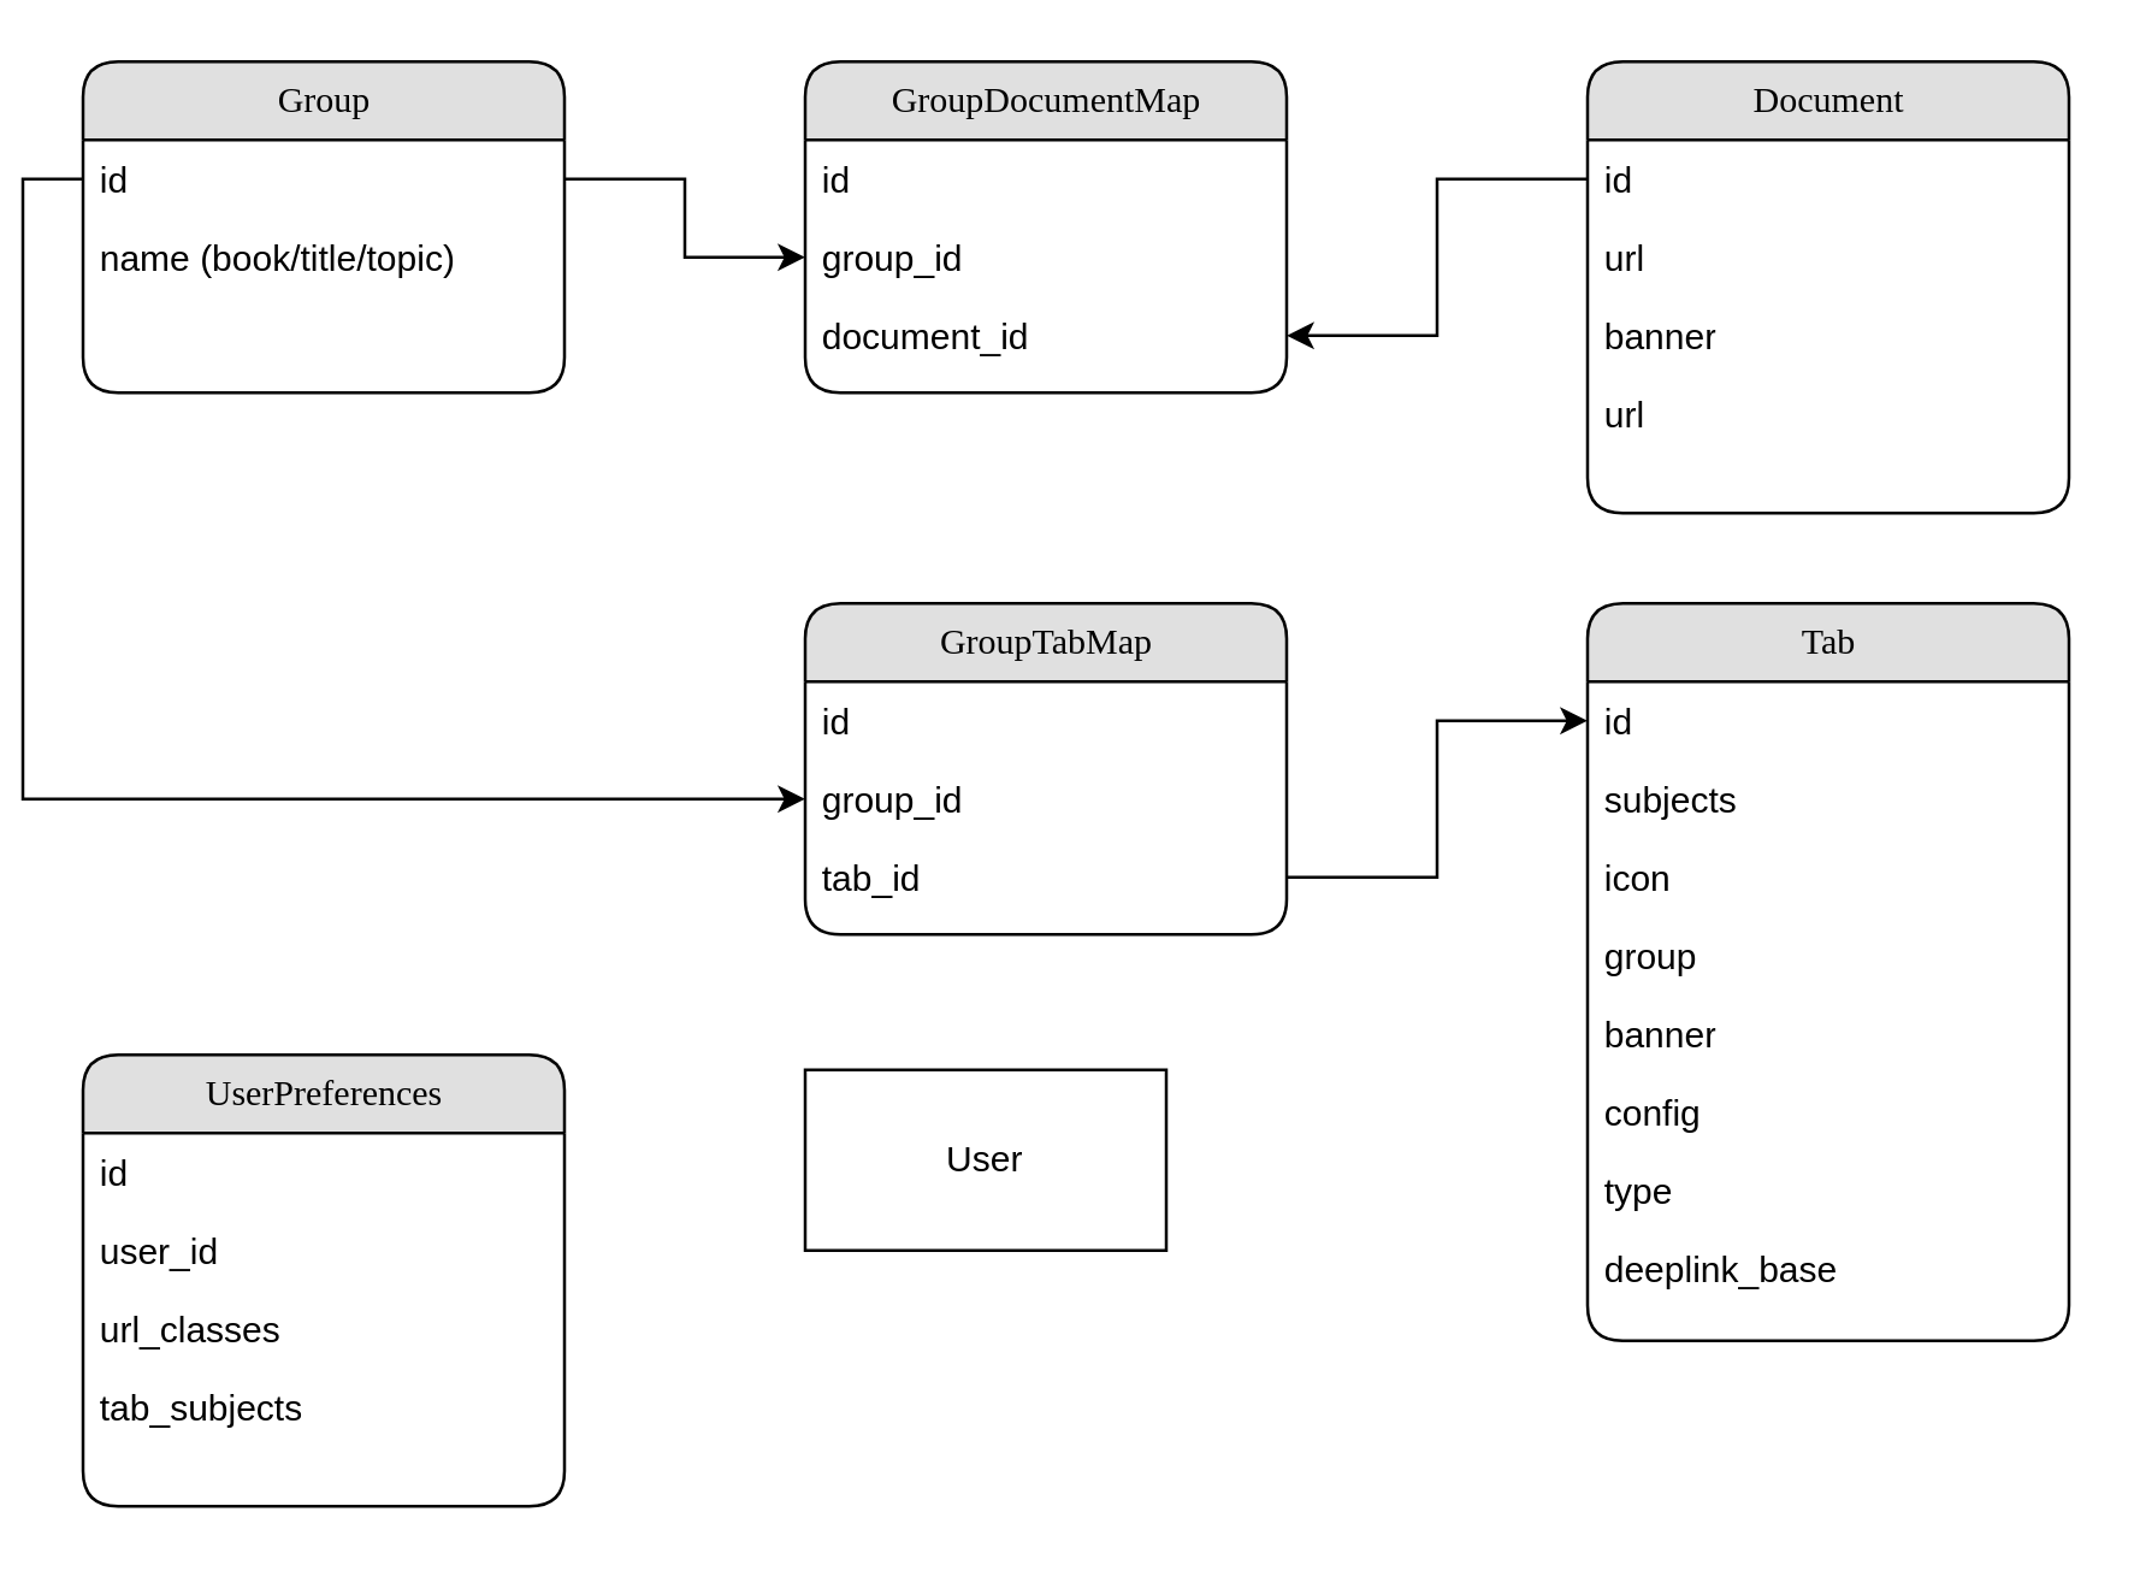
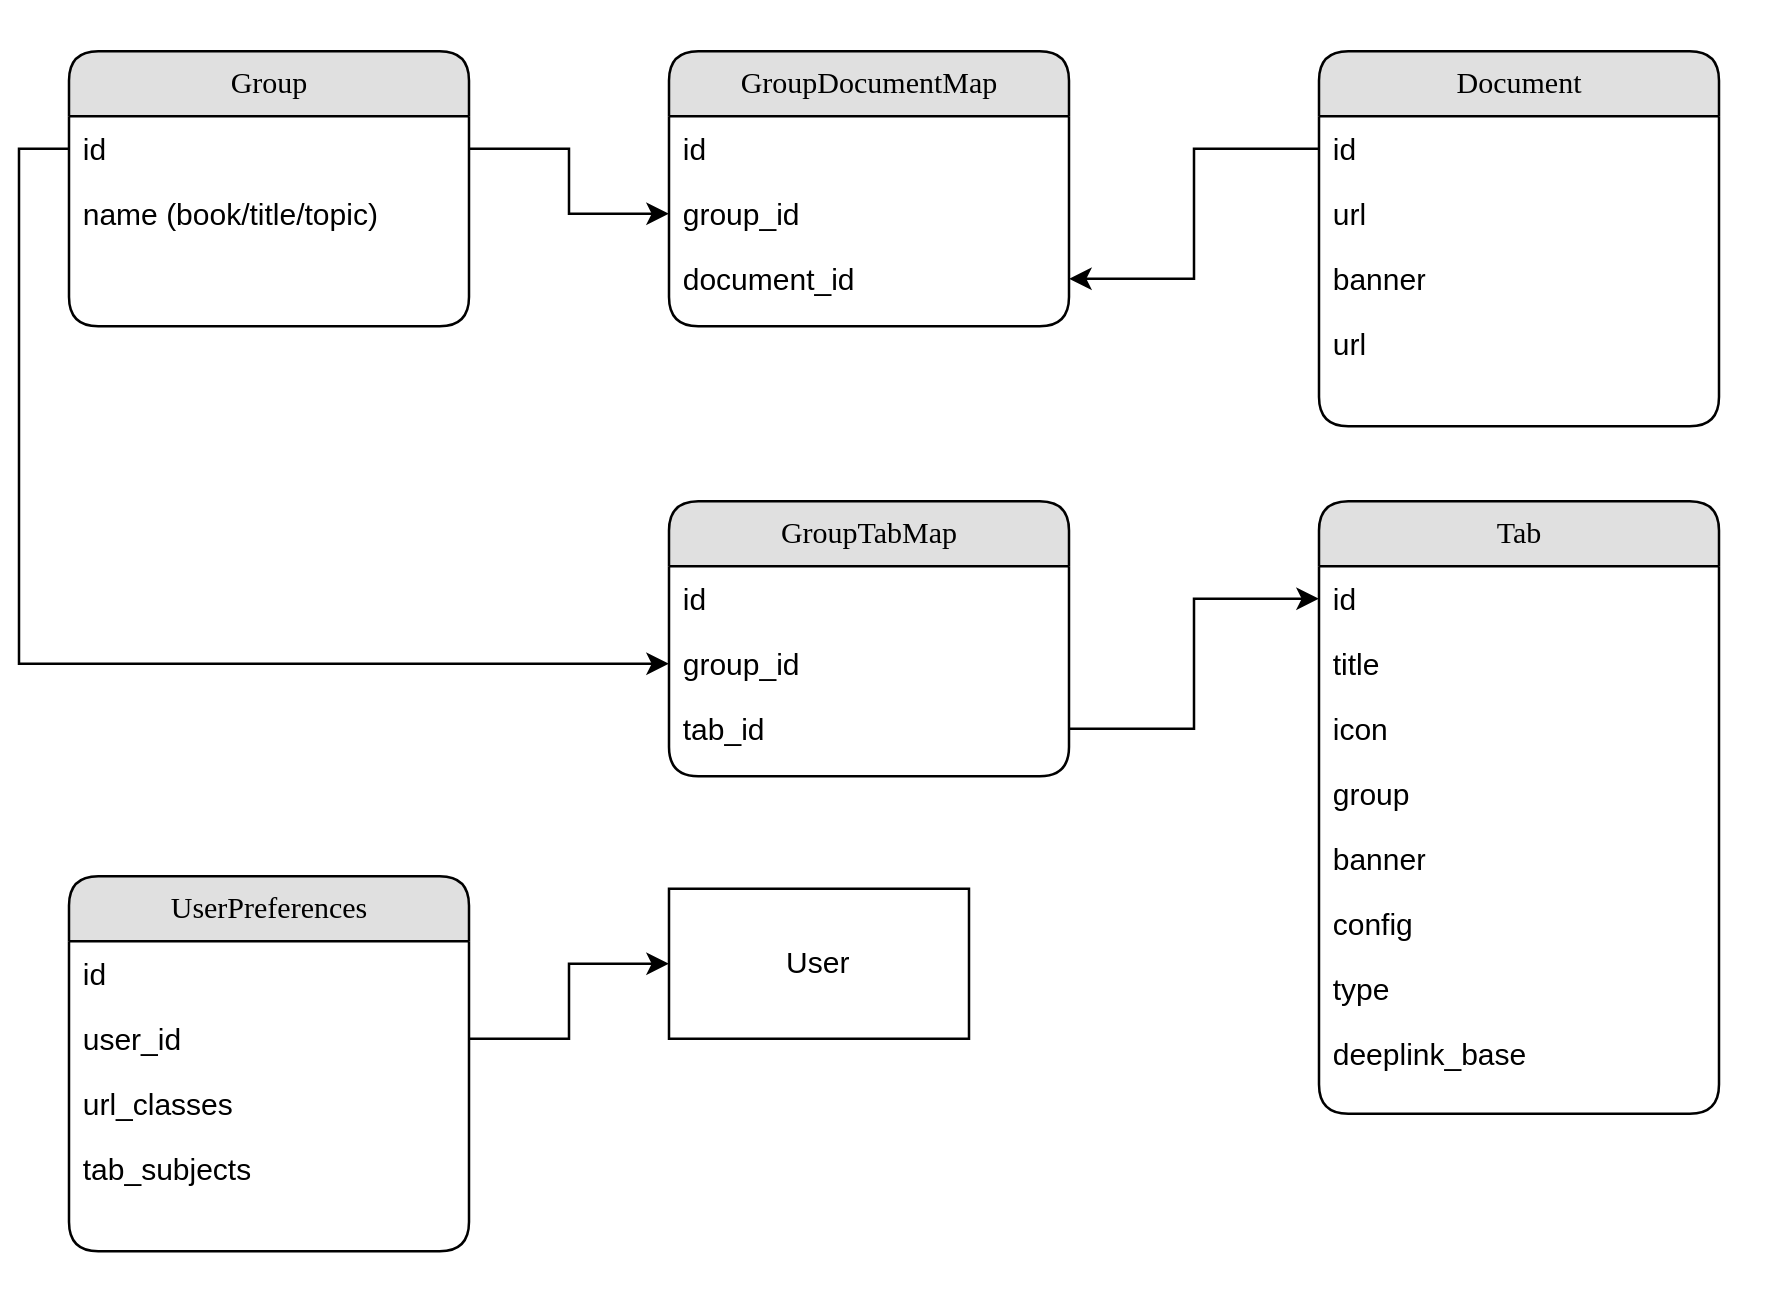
  <mxCell id="0" />
  <mxCell id="1" parent="0" />
  <mxCell id="2" value="Document" style="swimlane;html=1;fontStyle=0;childLayout=stackLayout;horizontal=1;startSize=26;fillColor=#e0e0e0;horizontalStack=0;resizeParent=1;resizeLast=0;collapsible=1;marginBottom=0;swimlaneFillColor=#ffffff;align=center;rounded=1;shadow=0;comic=0;labelBackgroundColor=none;strokeWidth=1;fontFamily=Verdana;fontSize=12" parent="1" vertex="1"><mxGeometry x="520" y="20" width="160" height="150" as="geometry" /></mxCell>
  <mxCell id="3" value="id" style="text;html=1;strokeColor=none;fillColor=none;spacingLeft=4;spacingRight=4;whiteSpace=wrap;overflow=hidden;rotatable=0;points=[[0,0.5],[1,0.5]];portConstraint=eastwest;" parent="2" vertex="1"><mxGeometry y="26" width="160" height="26" as="geometry" /></mxCell>
  <mxCell id="4" value="url" style="text;html=1;strokeColor=none;fillColor=none;spacingLeft=4;spacingRight=4;whiteSpace=wrap;overflow=hidden;rotatable=0;points=[[0,0.5],[1,0.5]];portConstraint=eastwest;" parent="2" vertex="1"><mxGeometry y="52" width="160" height="26" as="geometry" /></mxCell>
  <mxCell id="5" value="banner" style="text;html=1;strokeColor=none;fillColor=none;spacingLeft=4;spacingRight=4;whiteSpace=wrap;overflow=hidden;rotatable=0;points=[[0,0.5],[1,0.5]];portConstraint=eastwest;" parent="2" vertex="1"><mxGeometry y="78" width="160" height="26" as="geometry" /></mxCell>
  <mxCell id="6" value="url" style="text;html=1;strokeColor=none;fillColor=none;spacingLeft=4;spacingRight=4;whiteSpace=wrap;overflow=hidden;rotatable=0;points=[[0,0.5],[1,0.5]];portConstraint=eastwest;" vertex="1" parent="2"><mxGeometry y="104" width="160" height="26" as="geometry" /></mxCell>
  <mxCell id="7" value="Group" style="swimlane;html=1;fontStyle=0;childLayout=stackLayout;horizontal=1;startSize=26;fillColor=#e0e0e0;horizontalStack=0;resizeParent=1;resizeLast=0;collapsible=1;marginBottom=0;swimlaneFillColor=#ffffff;align=center;rounded=1;shadow=0;comic=0;labelBackgroundColor=none;strokeWidth=1;fontFamily=Verdana;fontSize=12" vertex="1" parent="1"><mxGeometry x="20" y="20" width="160" height="110" as="geometry" /></mxCell>
  <mxCell id="8" value="id" style="text;html=1;strokeColor=none;fillColor=none;spacingLeft=4;spacingRight=4;whiteSpace=wrap;overflow=hidden;rotatable=0;points=[[0,0.5],[1,0.5]];portConstraint=eastwest;" vertex="1" parent="7"><mxGeometry y="26" width="160" height="26" as="geometry" /></mxCell>
  <mxCell id="9" value="name (book/title/topic)" style="text;html=1;strokeColor=none;fillColor=none;spacingLeft=4;spacingRight=4;whiteSpace=wrap;overflow=hidden;rotatable=0;points=[[0,0.5],[1,0.5]];portConstraint=eastwest;" vertex="1" parent="7"><mxGeometry y="52" width="160" height="26" as="geometry" /></mxCell>
  <mxCell id="10" value="GroupDocumentMap" style="swimlane;html=1;fontStyle=0;childLayout=stackLayout;horizontal=1;startSize=26;fillColor=#e0e0e0;horizontalStack=0;resizeParent=1;resizeLast=0;collapsible=1;marginBottom=0;swimlaneFillColor=#ffffff;align=center;rounded=1;shadow=0;comic=0;labelBackgroundColor=none;strokeWidth=1;fontFamily=Verdana;fontSize=12" vertex="1" parent="1"><mxGeometry x="260" y="20" width="160" height="110" as="geometry" /></mxCell>
  <mxCell id="11" value="id" style="text;html=1;strokeColor=none;fillColor=none;spacingLeft=4;spacingRight=4;whiteSpace=wrap;overflow=hidden;rotatable=0;points=[[0,0.5],[1,0.5]];portConstraint=eastwest;" vertex="1" parent="10"><mxGeometry y="26" width="160" height="26" as="geometry" /></mxCell>
  <mxCell id="12" value="group_id" style="text;html=1;strokeColor=none;fillColor=none;spacingLeft=4;spacingRight=4;whiteSpace=wrap;overflow=hidden;rotatable=0;points=[[0,0.5],[1,0.5]];portConstraint=eastwest;" vertex="1" parent="10"><mxGeometry y="52" width="160" height="26" as="geometry" /></mxCell>
  <mxCell id="13" value="document_id" style="text;html=1;strokeColor=none;fillColor=none;spacingLeft=4;spacingRight=4;whiteSpace=wrap;overflow=hidden;rotatable=0;points=[[0,0.5],[1,0.5]];portConstraint=eastwest;" vertex="1" parent="10"><mxGeometry y="78" width="160" height="26" as="geometry" /></mxCell>
  <mxCell id="14" value="Tab" style="swimlane;html=1;fontStyle=0;childLayout=stackLayout;horizontal=1;startSize=26;fillColor=#e0e0e0;horizontalStack=0;resizeParent=1;resizeLast=0;collapsible=1;marginBottom=0;swimlaneFillColor=#ffffff;align=center;rounded=1;shadow=0;comic=0;labelBackgroundColor=none;strokeWidth=1;fontFamily=Verdana;fontSize=12" vertex="1" parent="1"><mxGeometry x="520" y="200" width="160" height="245" as="geometry" /></mxCell>
  <mxCell id="15" value="id" style="text;html=1;strokeColor=none;fillColor=none;spacingLeft=4;spacingRight=4;whiteSpace=wrap;overflow=hidden;rotatable=0;points=[[0,0.5],[1,0.5]];portConstraint=eastwest;" vertex="1" parent="14"><mxGeometry y="26" width="160" height="26" as="geometry" /></mxCell>
- <mxCell id="16" value="subjects" style="text;html=1;strokeColor=none;fillColor=none;spacingLeft=4;spacingRight=4;whiteSpace=wrap;overflow=hidden;rotatable=0;points=[[0,0.5],[1,0.5]];portConstraint=eastwest;" vertex="1" parent="14"><mxGeometry y="52" width="160" height="26" as="geometry" /></mxCell>
+ <mxCell id="16" value="title" style="text;html=1;strokeColor=none;fillColor=none;spacingLeft=4;spacingRight=4;whiteSpace=wrap;overflow=hidden;rotatable=0;points=[[0,0.5],[1,0.5]];portConstraint=eastwest;" vertex="1" parent="14"><mxGeometry y="52" width="160" height="26" as="geometry" /></mxCell>
  <mxCell id="17" value="icon" style="text;html=1;strokeColor=none;fillColor=none;spacingLeft=4;spacingRight=4;whiteSpace=wrap;overflow=hidden;rotatable=0;points=[[0,0.5],[1,0.5]];portConstraint=eastwest;" vertex="1" parent="14"><mxGeometry y="78" width="160" height="26" as="geometry" /></mxCell>
  <mxCell id="18" value="group" style="text;html=1;strokeColor=none;fillColor=none;spacingLeft=4;spacingRight=4;whiteSpace=wrap;overflow=hidden;rotatable=0;points=[[0,0.5],[1,0.5]];portConstraint=eastwest;" vertex="1" parent="14"><mxGeometry y="104" width="160" height="26" as="geometry" /></mxCell>
  <mxCell id="19" value="banner" style="text;html=1;strokeColor=none;fillColor=none;spacingLeft=4;spacingRight=4;whiteSpace=wrap;overflow=hidden;rotatable=0;points=[[0,0.5],[1,0.5]];portConstraint=eastwest;" vertex="1" parent="14"><mxGeometry y="130" width="160" height="26" as="geometry" /></mxCell>
  <mxCell id="20" value="config" style="text;html=1;strokeColor=none;fillColor=none;spacingLeft=4;spacingRight=4;whiteSpace=wrap;overflow=hidden;rotatable=0;points=[[0,0.5],[1,0.5]];portConstraint=eastwest;" vertex="1" parent="14"><mxGeometry y="156" width="160" height="26" as="geometry" /></mxCell>
  <mxCell id="21" value="type" style="text;html=1;strokeColor=none;fillColor=none;spacingLeft=4;spacingRight=4;whiteSpace=wrap;overflow=hidden;rotatable=0;points=[[0,0.5],[1,0.5]];portConstraint=eastwest;" vertex="1" parent="14"><mxGeometry y="182" width="160" height="26" as="geometry" /></mxCell>
  <mxCell id="22" value="deeplink_base" style="text;html=1;strokeColor=none;fillColor=none;spacingLeft=4;spacingRight=4;whiteSpace=wrap;overflow=hidden;rotatable=0;points=[[0,0.5],[1,0.5]];portConstraint=eastwest;" vertex="1" parent="14"><mxGeometry y="208" width="160" height="26" as="geometry" /></mxCell>
  <mxCell id="23" value="UserPreferences" style="swimlane;html=1;fontStyle=0;childLayout=stackLayout;horizontal=1;startSize=26;fillColor=#e0e0e0;horizontalStack=0;resizeParent=1;resizeLast=0;collapsible=1;marginBottom=0;swimlaneFillColor=#ffffff;align=center;rounded=1;shadow=0;comic=0;labelBackgroundColor=none;strokeWidth=1;fontFamily=Verdana;fontSize=12" vertex="1" parent="1"><mxGeometry x="20" y="350" width="160" height="150" as="geometry" /></mxCell>
  <mxCell id="24" value="id&lt;br&gt;" style="text;html=1;strokeColor=none;fillColor=none;spacingLeft=4;spacingRight=4;whiteSpace=wrap;overflow=hidden;rotatable=0;points=[[0,0.5],[1,0.5]];portConstraint=eastwest;" vertex="1" parent="23"><mxGeometry y="26" width="160" height="26" as="geometry" /></mxCell>
  <mxCell id="25" value="user_id" style="text;html=1;strokeColor=none;fillColor=none;spacingLeft=4;spacingRight=4;whiteSpace=wrap;overflow=hidden;rotatable=0;points=[[0,0.5],[1,0.5]];portConstraint=eastwest;" vertex="1" parent="23"><mxGeometry y="52" width="160" height="26" as="geometry" /></mxCell>
  <mxCell id="26" value="url_classes" style="text;html=1;strokeColor=none;fillColor=none;spacingLeft=4;spacingRight=4;whiteSpace=wrap;overflow=hidden;rotatable=0;points=[[0,0.5],[1,0.5]];portConstraint=eastwest;" vertex="1" parent="23"><mxGeometry y="78" width="160" height="26" as="geometry" /></mxCell>
  <mxCell id="27" value="tab_subjects" style="text;html=1;strokeColor=none;fillColor=none;spacingLeft=4;spacingRight=4;whiteSpace=wrap;overflow=hidden;rotatable=0;points=[[0,0.5],[1,0.5]];portConstraint=eastwest;" vertex="1" parent="23"><mxGeometry y="104" width="160" height="26" as="geometry" /></mxCell>
  <mxCell id="28" value="GroupTabMap" style="swimlane;html=1;fontStyle=0;childLayout=stackLayout;horizontal=1;startSize=26;fillColor=#e0e0e0;horizontalStack=0;resizeParent=1;resizeLast=0;collapsible=1;marginBottom=0;swimlaneFillColor=#ffffff;align=center;rounded=1;shadow=0;comic=0;labelBackgroundColor=none;strokeWidth=1;fontFamily=Verdana;fontSize=12" vertex="1" parent="1"><mxGeometry x="260" y="200" width="160" height="110" as="geometry" /></mxCell>
  <mxCell id="29" value="id" style="text;html=1;strokeColor=none;fillColor=none;spacingLeft=4;spacingRight=4;whiteSpace=wrap;overflow=hidden;rotatable=0;points=[[0,0.5],[1,0.5]];portConstraint=eastwest;" vertex="1" parent="28"><mxGeometry y="26" width="160" height="26" as="geometry" /></mxCell>
  <mxCell id="30" value="group_id" style="text;html=1;strokeColor=none;fillColor=none;spacingLeft=4;spacingRight=4;whiteSpace=wrap;overflow=hidden;rotatable=0;points=[[0,0.5],[1,0.5]];portConstraint=eastwest;" vertex="1" parent="28"><mxGeometry y="52" width="160" height="26" as="geometry" /></mxCell>
  <mxCell id="31" value="tab_id" style="text;html=1;strokeColor=none;fillColor=none;spacingLeft=4;spacingRight=4;whiteSpace=wrap;overflow=hidden;rotatable=0;points=[[0,0.5],[1,0.5]];portConstraint=eastwest;" vertex="1" parent="28"><mxGeometry y="78" width="160" height="26" as="geometry" /></mxCell>
  <mxCell id="32" style="edgeStyle=orthogonalEdgeStyle;rounded=0;orthogonalLoop=1;jettySize=auto;html=1;entryX=0;entryY=0.5;entryDx=0;entryDy=0;" edge="1" parent="1" source="8" target="12"><mxGeometry relative="1" as="geometry" /></mxCell>
  <mxCell id="33" style="edgeStyle=orthogonalEdgeStyle;rounded=0;orthogonalLoop=1;jettySize=auto;html=1;exitX=0;exitY=0.5;exitDx=0;exitDy=0;" edge="1" parent="1" source="3" target="13"><mxGeometry relative="1" as="geometry" /></mxCell>
  <mxCell id="34" style="edgeStyle=orthogonalEdgeStyle;rounded=0;orthogonalLoop=1;jettySize=auto;html=1;exitX=0;exitY=0.5;exitDx=0;exitDy=0;entryX=0;entryY=0.5;entryDx=0;entryDy=0;" edge="1" parent="1" source="8" target="30"><mxGeometry relative="1" as="geometry" /></mxCell>
+ <mxCell id="35" style="edgeStyle=orthogonalEdgeStyle;rounded=0;orthogonalLoop=1;jettySize=auto;html=1;exitX=1;exitY=0.5;exitDx=0;exitDy=0;" edge="1" parent="1" source="25" target="36"><mxGeometry relative="1" as="geometry"><mxPoint x="340" y="415.105" as="targetPoint" /></mxGeometry></mxCell>
  <mxCell id="36" value="User" style="rounded=0;whiteSpace=wrap;html=1;" vertex="1" parent="1"><mxGeometry x="260" y="355" width="120" height="60" as="geometry" /></mxCell>
  <mxCell id="37" style="edgeStyle=orthogonalEdgeStyle;rounded=0;orthogonalLoop=1;jettySize=auto;html=1;exitX=1;exitY=0.5;exitDx=0;exitDy=0;" edge="1" parent="1" source="31" target="15"><mxGeometry relative="1" as="geometry" /></mxCell>
